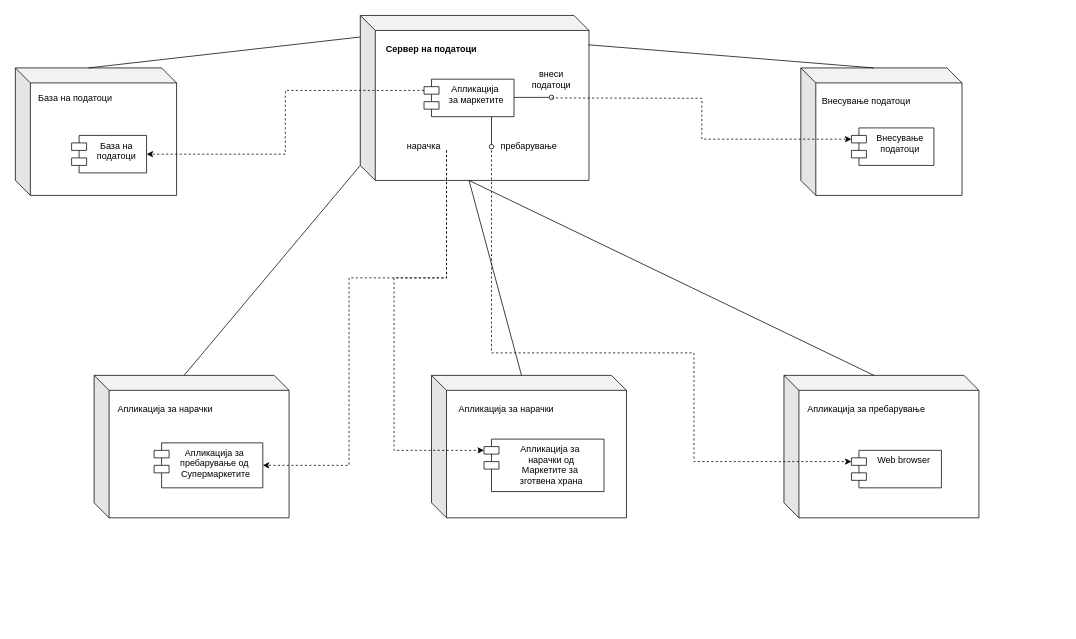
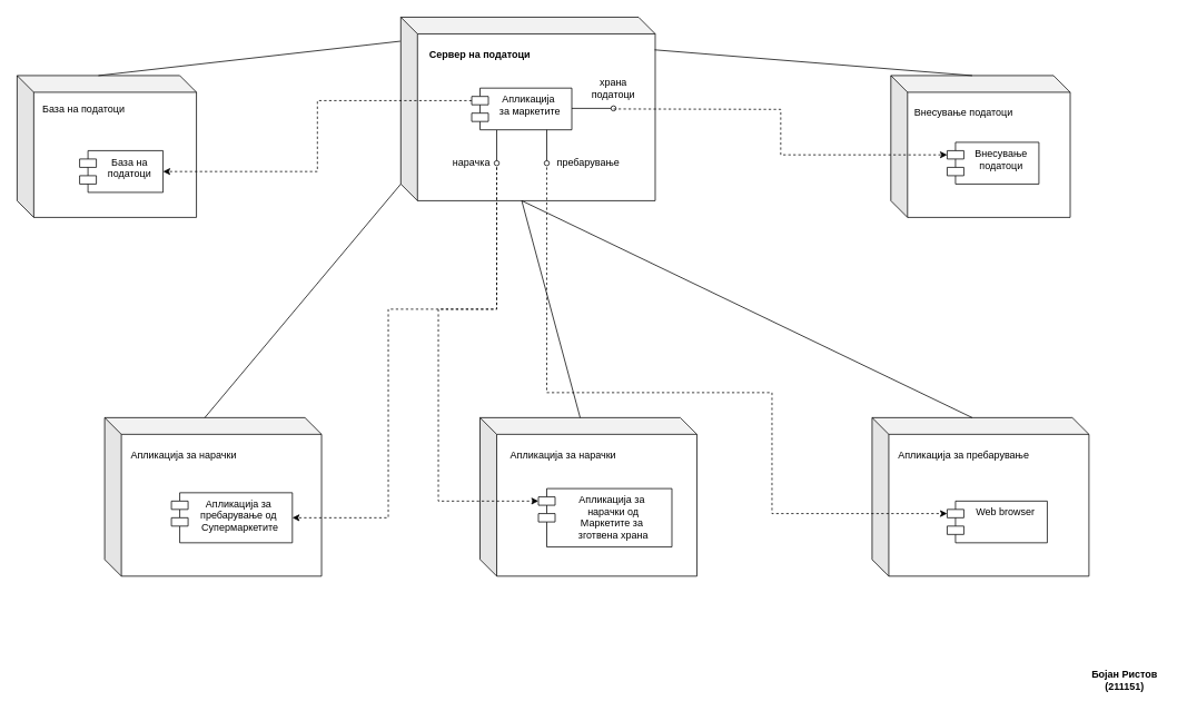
  <mxCell id="0" />
  <mxCell id="1" parent="0" />
  <mxCell id="2" value="" style="shape=cube;whiteSpace=wrap;html=1;boundedLbl=1;backgroundOutline=1;darkOpacity=0.05;darkOpacity2=0.1;shadow=0;sketch=0;" vertex="1" parent="1"><mxGeometry x="480" y="20" width="305" height="220" as="geometry" /></mxCell>
  <mxCell id="3" value="" style="shape=cube;whiteSpace=wrap;html=1;boundedLbl=1;backgroundOutline=1;darkOpacity=0.05;darkOpacity2=0.1;shadow=0;sketch=0;" vertex="1" parent="1"><mxGeometry x="1067.5" y="90" width="215" height="170" as="geometry" /></mxCell>
  <mxCell id="4" value="" style="shape=cube;whiteSpace=wrap;html=1;boundedLbl=1;backgroundOutline=1;darkOpacity=0.05;darkOpacity2=0.1;shadow=0;sketch=0;" vertex="1" parent="1"><mxGeometry x="1045" y="500" width="260" height="190" as="geometry" /></mxCell>
  <mxCell id="5" value="" style="shape=cube;whiteSpace=wrap;html=1;boundedLbl=1;backgroundOutline=1;darkOpacity=0.05;darkOpacity2=0.1;shadow=0;sketch=0;" vertex="1" parent="1"><mxGeometry x="575" y="500" width="260" height="190" as="geometry" /></mxCell>
  <mxCell id="6" value="" style="shape=cube;whiteSpace=wrap;html=1;boundedLbl=1;backgroundOutline=1;darkOpacity=0.05;darkOpacity2=0.1;shadow=0;sketch=0;" vertex="1" parent="1"><mxGeometry x="20" y="90" width="215" height="170" as="geometry" /></mxCell>
  <mxCell id="7" value="База на&#10;податоци" style="shape=module;align=left;spacingLeft=20;align=center;verticalAlign=top;shadow=0;sketch=0;" vertex="1" parent="1"><mxGeometry x="95" y="180" width="100" height="50" as="geometry" /></mxCell>
  <mxCell id="8" value="" style="shape=cube;whiteSpace=wrap;html=1;boundedLbl=1;backgroundOutline=1;darkOpacity=0.05;darkOpacity2=0.1;shadow=0;sketch=0;" vertex="1" parent="1"><mxGeometry x="125" y="500" width="260" height="190" as="geometry" /></mxCell>
  <mxCell id="9" style="rounded=0;orthogonalLoop=1;jettySize=auto;html=1;exitX=0;exitY=0;exitDx=145;exitDy=220;exitPerimeter=0;entryX=0;entryY=0;entryDx=120;entryDy=0;entryPerimeter=0;endArrow=none;endFill=0;" edge="1" parent="1" source="2" target="4"><mxGeometry relative="1" as="geometry" /></mxCell>
  <mxCell id="10" style="rounded=0;orthogonalLoop=1;jettySize=auto;html=1;exitX=0;exitY=0;exitDx=145;exitDy=220;exitPerimeter=0;entryX=0;entryY=0;entryDx=120;entryDy=0;entryPerimeter=0;endArrow=none;endFill=0;" edge="1" parent="1" source="2" target="5"><mxGeometry relative="1" as="geometry" /></mxCell>
  <mxCell id="11" style="rounded=0;orthogonalLoop=1;jettySize=auto;html=1;entryX=0;entryY=0;entryDx=97.5;entryDy=0;entryPerimeter=0;exitX=-0.002;exitY=0.131;exitDx=0;exitDy=0;exitPerimeter=0;endArrow=none;endFill=0;" edge="1" parent="1" source="2" target="6"><mxGeometry relative="1" as="geometry"><mxPoint x="475" y="120" as="sourcePoint" /></mxGeometry></mxCell>
  <mxCell id="12" style="rounded=0;orthogonalLoop=1;jettySize=auto;html=1;exitX=0;exitY=0;exitDx=0;exitDy=200;exitPerimeter=0;entryX=0;entryY=0;entryDx=120;entryDy=0;entryPerimeter=0;endArrow=none;endFill=0;" edge="1" parent="1" source="2" target="8"><mxGeometry relative="1" as="geometry" /></mxCell>
  <mxCell id="13" style="edgeStyle=orthogonalEdgeStyle;rounded=0;orthogonalLoop=1;jettySize=auto;html=1;entryX=0;entryY=0;entryDx=0;entryDy=15;entryPerimeter=0;dashed=1;endArrow=classic;endFill=1;" edge="1" parent="1" target="34"><mxGeometry relative="1" as="geometry"><mxPoint x="735" y="130" as="sourcePoint" /></mxGeometry></mxCell>
  <mxCell id="14" value="Апликација за &#10;пребарување од &#10;Супермаркетите" style="shape=module;align=left;spacingLeft=20;align=center;verticalAlign=top;shadow=0;sketch=0;" vertex="1" parent="1"><mxGeometry x="205" y="590" width="145" height="60" as="geometry" /></mxCell>
  <mxCell id="15" style="edgeStyle=orthogonalEdgeStyle;rounded=0;orthogonalLoop=1;jettySize=auto;html=1;exitX=0;exitY=0;exitDx=0;exitDy=15;exitPerimeter=0;entryX=1;entryY=0.5;entryDx=0;entryDy=0;dashed=1;" edge="1" parent="1" source="20" target="7"><mxGeometry relative="1" as="geometry" /></mxCell>
  <mxCell id="16" style="edgeStyle=orthogonalEdgeStyle;rounded=0;orthogonalLoop=1;jettySize=auto;html=1;dashed=1;" edge="1" parent="1" target="14"><mxGeometry relative="1" as="geometry"><mxPoint x="455" y="620" as="targetPoint" /><mxPoint x="595" y="200" as="sourcePoint" /><Array as="points"><mxPoint x="465" y="370" /><mxPoint x="465" y="620" /></Array></mxGeometry></mxCell>
  <mxCell id="17" style="edgeStyle=orthogonalEdgeStyle;rounded=0;orthogonalLoop=1;jettySize=auto;html=1;entryX=0;entryY=0;entryDx=0;entryDy=15;dashed=1;entryPerimeter=0;" edge="1" parent="1" target="25"><mxGeometry relative="1" as="geometry"><mxPoint x="915" y="650" as="targetPoint" /><mxPoint x="595" y="200" as="sourcePoint" /><Array as="points"><mxPoint x="595" y="370" /><mxPoint x="525" y="370" /><mxPoint x="525" y="600" /></Array></mxGeometry></mxCell>
+ <mxCell id="18" style="edgeStyle=none;rounded=0;orthogonalLoop=1;jettySize=auto;html=1;exitX=0.25;exitY=1;exitDx=0;exitDy=0;entryX=1;entryY=0.5;entryDx=0;entryDy=0;endArrow=oval;endFill=0;" edge="1" parent="1" source="20" target="28"><mxGeometry relative="1" as="geometry" /></mxCell>
  <mxCell id="19" style="edgeStyle=orthogonalEdgeStyle;rounded=0;orthogonalLoop=1;jettySize=auto;html=1;entryX=0;entryY=0;entryDx=0;entryDy=15;entryPerimeter=0;endArrow=classic;endFill=1;dashed=1;" edge="1" parent="1" target="27"><mxGeometry relative="1" as="geometry"><mxPoint x="655" y="200" as="sourcePoint" /><Array as="points"><mxPoint x="655" y="470" /><mxPoint x="925" y="470" /><mxPoint x="925" y="615" /></Array></mxGeometry></mxCell>
  <mxCell id="20" value="Апликација &#10;за маркетите" style="shape=module;align=left;spacingLeft=20;align=center;verticalAlign=top;shadow=0;sketch=0;" vertex="1" parent="1"><mxGeometry x="565" y="105" width="120" height="50" as="geometry" /></mxCell>
  <mxCell id="21" value="&lt;b&gt;Сервер на податоци&lt;/b&gt;" style="text;html=1;strokeColor=none;fillColor=none;align=center;verticalAlign=middle;whiteSpace=wrap;rounded=0;shadow=0;sketch=0;" vertex="1" parent="1"><mxGeometry x="505" y="50" width="140" height="30" as="geometry" /></mxCell>
  <mxCell id="22" value="База на податоци" style="text;html=1;strokeColor=none;fillColor=none;align=center;verticalAlign=middle;whiteSpace=wrap;rounded=0;shadow=0;sketch=0;" vertex="1" parent="1"><mxGeometry x="45" y="115" width="110" height="30" as="geometry" /></mxCell>
  <mxCell id="23" value="Апликација за нарачки" style="text;html=1;strokeColor=none;fillColor=none;align=center;verticalAlign=middle;whiteSpace=wrap;rounded=0;shadow=0;sketch=0;" vertex="1" parent="1"><mxGeometry x="155" y="530" width="130" height="30" as="geometry" /></mxCell>
  <mxCell id="24" value="Апликација за нарачки" style="text;html=1;strokeColor=none;fillColor=none;align=center;verticalAlign=middle;whiteSpace=wrap;rounded=0;shadow=0;sketch=0;" vertex="1" parent="1"><mxGeometry x="595" y="530" width="160" height="30" as="geometry" /></mxCell>
  <mxCell id="25" value="Апликација за &#10;нарачки од&#10;Маркетите за &#10;зготвена храна" style="shape=module;align=left;spacingLeft=20;align=center;verticalAlign=top;shadow=0;sketch=0;" vertex="1" parent="1"><mxGeometry x="645" y="585" width="160" height="70" as="geometry" /></mxCell>
  <mxCell id="26" value="Апликација за пребарување" style="text;html=1;strokeColor=none;fillColor=none;align=center;verticalAlign=middle;whiteSpace=wrap;rounded=0;shadow=0;sketch=0;" vertex="1" parent="1"><mxGeometry x="1075" y="530" width="160" height="30" as="geometry" /></mxCell>
  <mxCell id="27" value="Web browser" style="shape=module;align=left;spacingLeft=20;align=center;verticalAlign=top;shadow=0;sketch=0;" vertex="1" parent="1"><mxGeometry x="1135" y="600" width="120" height="50" as="geometry" /></mxCell>
  <mxCell id="28" value="нарачка" style="text;html=1;strokeColor=none;fillColor=none;align=center;verticalAlign=middle;whiteSpace=wrap;rounded=0;shadow=0;sketch=0;" vertex="1" parent="1"><mxGeometry x="535" y="180" width="60" height="30" as="geometry" /></mxCell>
  <mxCell id="29" value="пребарување" style="text;html=1;strokeColor=none;fillColor=none;align=center;verticalAlign=middle;whiteSpace=wrap;rounded=0;shadow=0;sketch=0;" vertex="1" parent="1"><mxGeometry x="675" y="180" width="60" height="30" as="geometry" /></mxCell>
  <mxCell id="30" style="edgeStyle=none;rounded=0;orthogonalLoop=1;jettySize=auto;html=1;entryX=1;entryY=0.5;entryDx=0;entryDy=0;endArrow=oval;endFill=0;" edge="1" parent="1"><mxGeometry relative="1" as="geometry"><mxPoint x="655" y="155" as="sourcePoint" /><mxPoint x="655" y="195" as="targetPoint" /></mxGeometry></mxCell>
  <mxCell id="31" style="edgeStyle=none;rounded=0;orthogonalLoop=1;jettySize=auto;html=1;endArrow=oval;endFill=0;" edge="1" parent="1"><mxGeometry relative="1" as="geometry"><mxPoint x="685" y="129.29" as="sourcePoint" /><mxPoint x="735" y="129.29" as="targetPoint" /></mxGeometry></mxCell>
- <mxCell id="32" value="внеси податоци" style="text;html=1;strokeColor=none;fillColor=none;align=center;verticalAlign=middle;whiteSpace=wrap;rounded=0;shadow=0;sketch=0;" vertex="1" parent="1"><mxGeometry x="705" y="90" width="60" height="30" as="geometry" /></mxCell>
+ <mxCell id="32" value="храна податоци" style="text;html=1;strokeColor=none;fillColor=none;align=center;verticalAlign=middle;whiteSpace=wrap;rounded=0;shadow=0;sketch=0;" vertex="1" parent="1"><mxGeometry x="705" y="90" width="60" height="30" as="geometry" /></mxCell>
  <mxCell id="33" value="Внесување податоци" style="text;html=1;strokeColor=none;fillColor=none;align=center;verticalAlign=middle;whiteSpace=wrap;rounded=0;shadow=0;sketch=0;" vertex="1" parent="1"><mxGeometry x="1095" y="120" width="120" height="30" as="geometry" /></mxCell>
  <mxCell id="34" value="Внесување&#10;податоци" style="shape=module;align=left;spacingLeft=20;align=center;verticalAlign=top;shadow=0;sketch=0;" vertex="1" parent="1"><mxGeometry x="1135" y="170" width="110" height="50" as="geometry" /></mxCell>
  <mxCell id="35" style="rounded=0;orthogonalLoop=1;jettySize=auto;html=1;exitX=0.998;exitY=0.178;exitDx=0;exitDy=0;exitPerimeter=0;entryX=0;entryY=0;entryDx=97.5;entryDy=0;entryPerimeter=0;endArrow=none;endFill=0;" edge="1" parent="1" source="2" target="3"><mxGeometry relative="1" as="geometry"><mxPoint x="885" y="80" as="sourcePoint" /><mxPoint x="1425" y="340" as="targetPoint" /></mxGeometry></mxCell>
+ <mxCell id="36" value="Бојан Ристов&lt;br&gt;(211151)" style="text;html=1;strokeColor=none;fillColor=none;align=center;verticalAlign=middle;whiteSpace=wrap;rounded=0;shadow=0;sketch=0;fontStyle=1" vertex="1" parent="1"><mxGeometry x="1282.5" y="800" width="130" height="30" as="geometry" /></mxCell>
